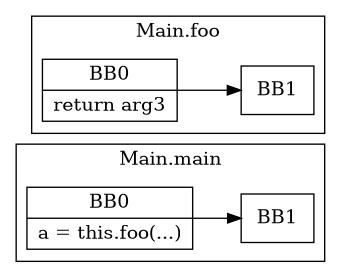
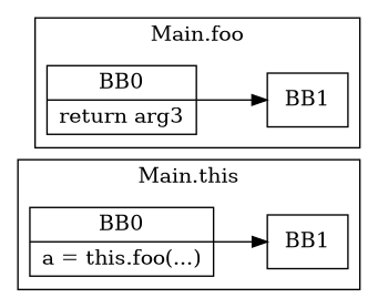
  digraph {
    rankdir=LR
    node [shape=record]
    n1 [label="BB0|a = this.foo(...)"]
    n2 [label=BB1]
    n3 [label="BB0|return arg3"]
    n4 [label=BB1]
    subgraph cluster_1 {
-     label="Main.main"
+     label="Main.this"
      n1
      n2
    }
    subgraph cluster_2 {
      label="Main.foo"
      n3
      n4
    }
    n1 -> n2
    n3 -> n4
  }
